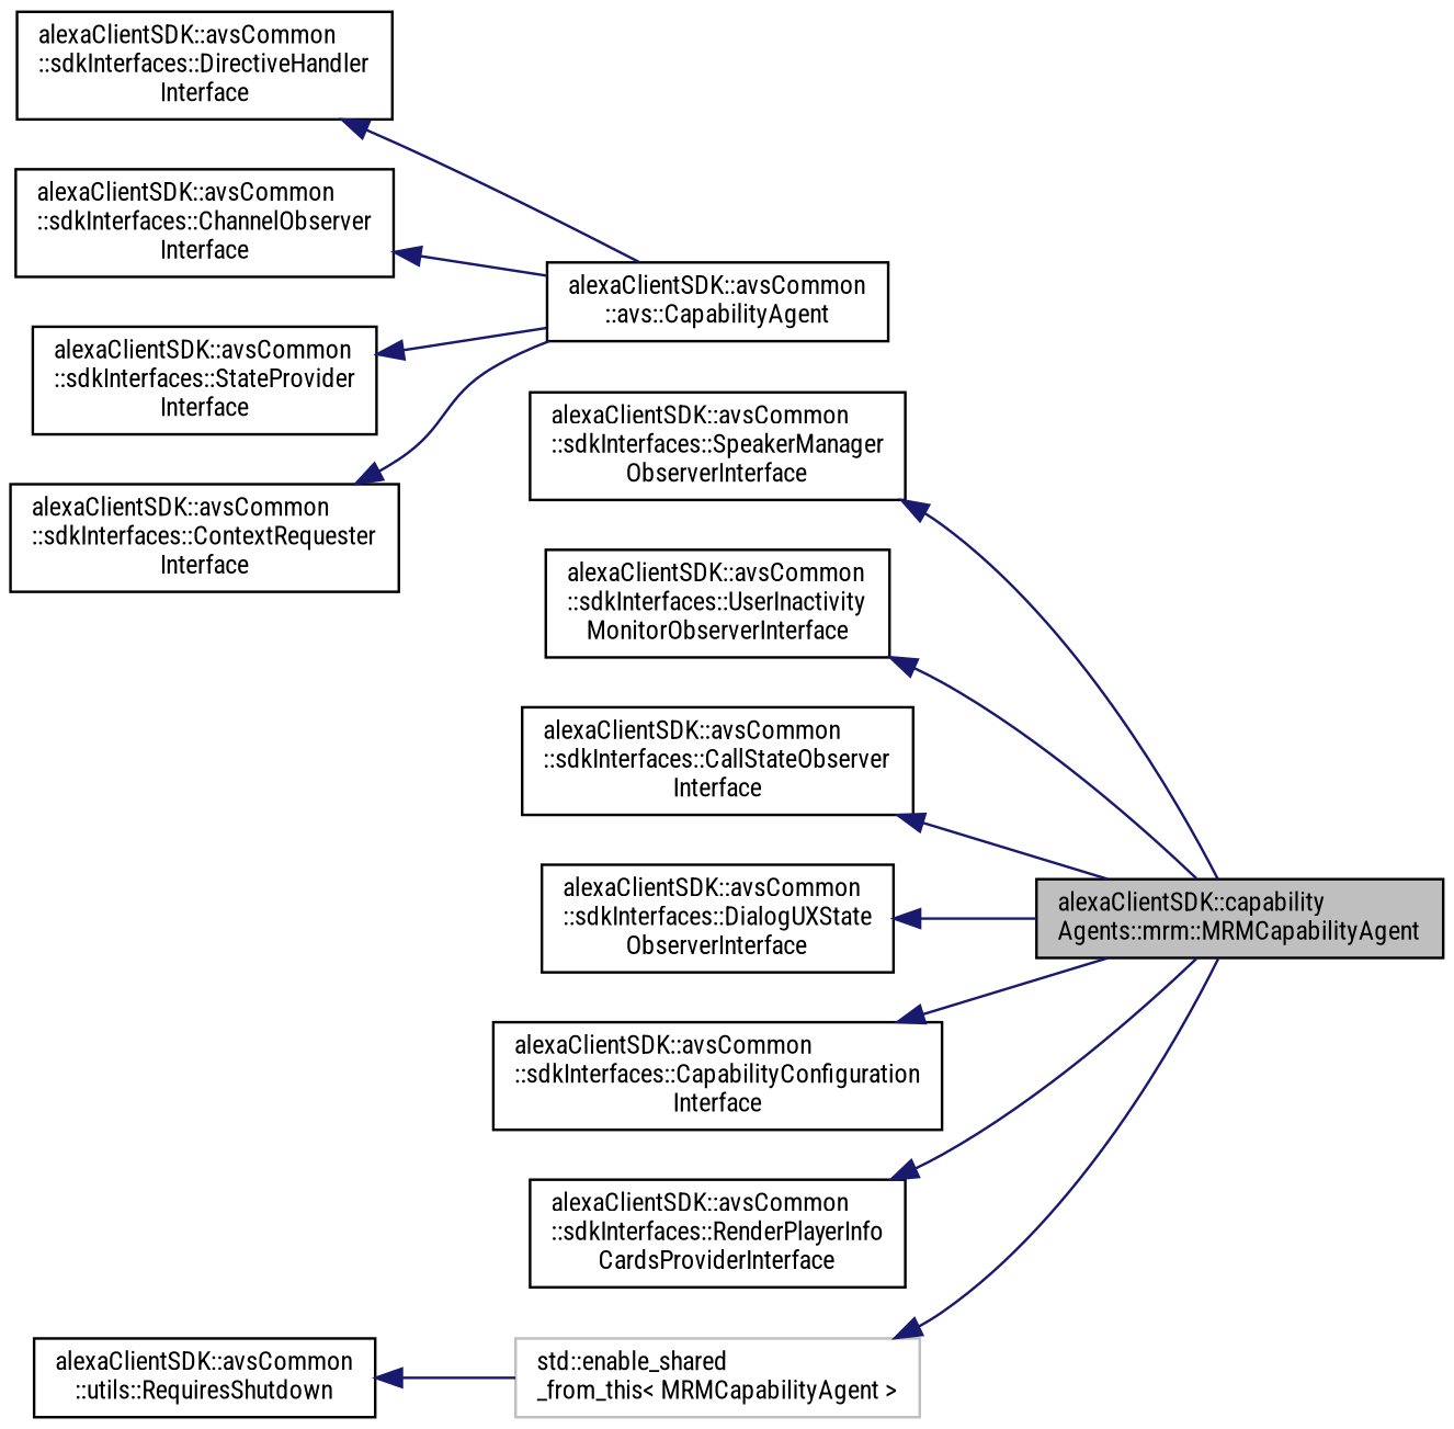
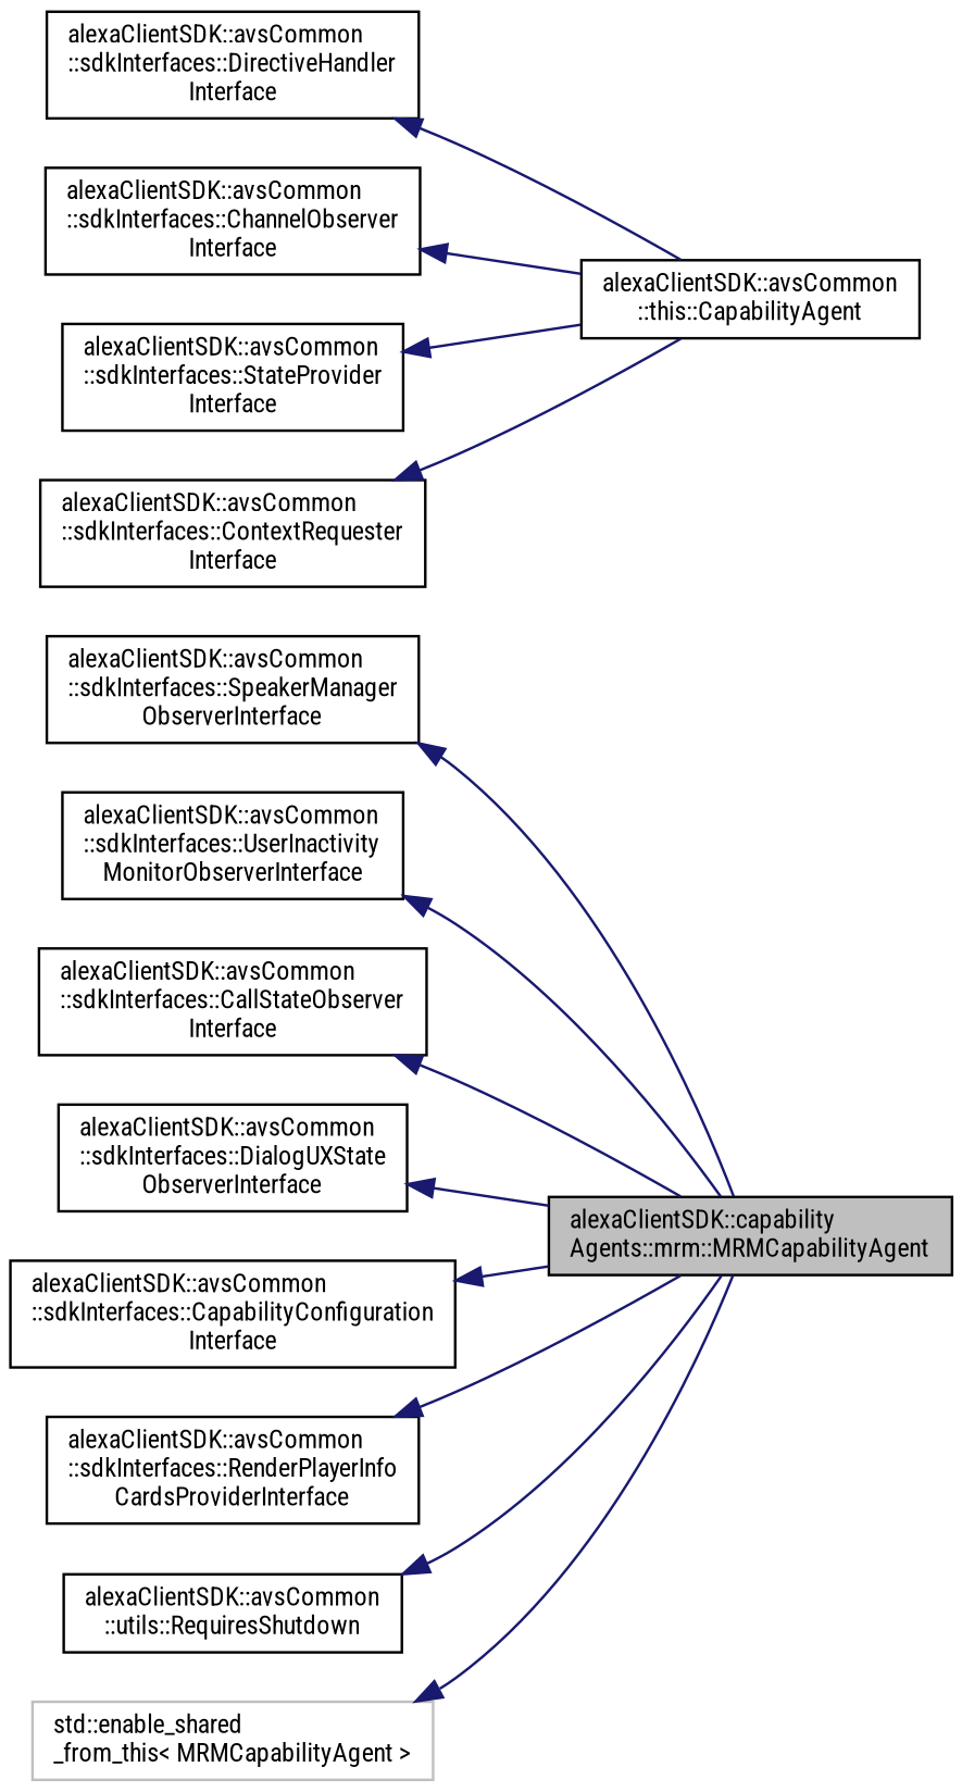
  digraph {
    fontname="Roboto Condensed"
    rankdir=LR
    node [color=black fillcolor=white fontname="Roboto Condensed" fontsize=10 shape=record style=filled]
    edge [color=midnightblue dir=back fontname="Roboto Condensed" fontsize=10 labelfontname=Helvetica labelfontsize=10 style=solid]
    n1 [fillcolor=grey75 fontcolor=black height=0.2 label="alexaClientSDK::capability\lAgents::mrm::MRMCapabilityAgent" width=0.4]
-   n2 [height=0.2 label="alexaClientSDK::avsCommon\l::avs::CapabilityAgent" width=0.4]
+   n2 [height=0.2 label="alexaClientSDK::avsCommon\l::this::CapabilityAgent" width=0.4]
    n3 [height=0.2 label="alexaClientSDK::avsCommon\l::sdkInterfaces::DirectiveHandler\lInterface" width=0.4]
    n4 [height=0.2 label="alexaClientSDK::avsCommon\l::sdkInterfaces::ChannelObserver\lInterface" width=0.4]
    n5 [height=0.2 label="alexaClientSDK::avsCommon\l::sdkInterfaces::StateProvider\lInterface" width=0.4]
    n6 [height=0.2 label="alexaClientSDK::avsCommon\l::sdkInterfaces::ContextRequester\lInterface" width=0.4]
    n7 [height=0.2 label="alexaClientSDK::avsCommon\l::sdkInterfaces::SpeakerManager\lObserverInterface" width=0.4]
    n8 [height=0.2 label="alexaClientSDK::avsCommon\l::sdkInterfaces::UserInactivity\lMonitorObserverInterface" width=0.4]
    n9 [height=0.2 label="alexaClientSDK::avsCommon\l::sdkInterfaces::CallStateObserver\lInterface" width=0.4]
    n10 [height=0.2 label="alexaClientSDK::avsCommon\l::sdkInterfaces::DialogUXState\lObserverInterface" width=0.4]
    n11 [height=0.2 label="alexaClientSDK::avsCommon\l::sdkInterfaces::CapabilityConfiguration\lInterface" width=0.4]
    n12 [height=0.2 label="alexaClientSDK::avsCommon\l::sdkInterfaces::RenderPlayerInfo\lCardsProviderInterface" width=0.4]
    n13 [height=0.2 label="alexaClientSDK::avsCommon\l::utils::RequiresShutdown" width=0.4]
    n14 [color=grey75 height=0.2 label="std::enable_shared\l_from_this\< MRMCapabilityAgent \>" width=0.4]
    n3 -> n2
    n4 -> n2
    n5 -> n2
    n6 -> n2
    n7 -> n1
    n8 -> n1
    n9 -> n1
    n10 -> n1
    n11 -> n1
    n12 -> n1
-   n13 -> n14
+   n13 -> n1
    n14 -> n1
  }
